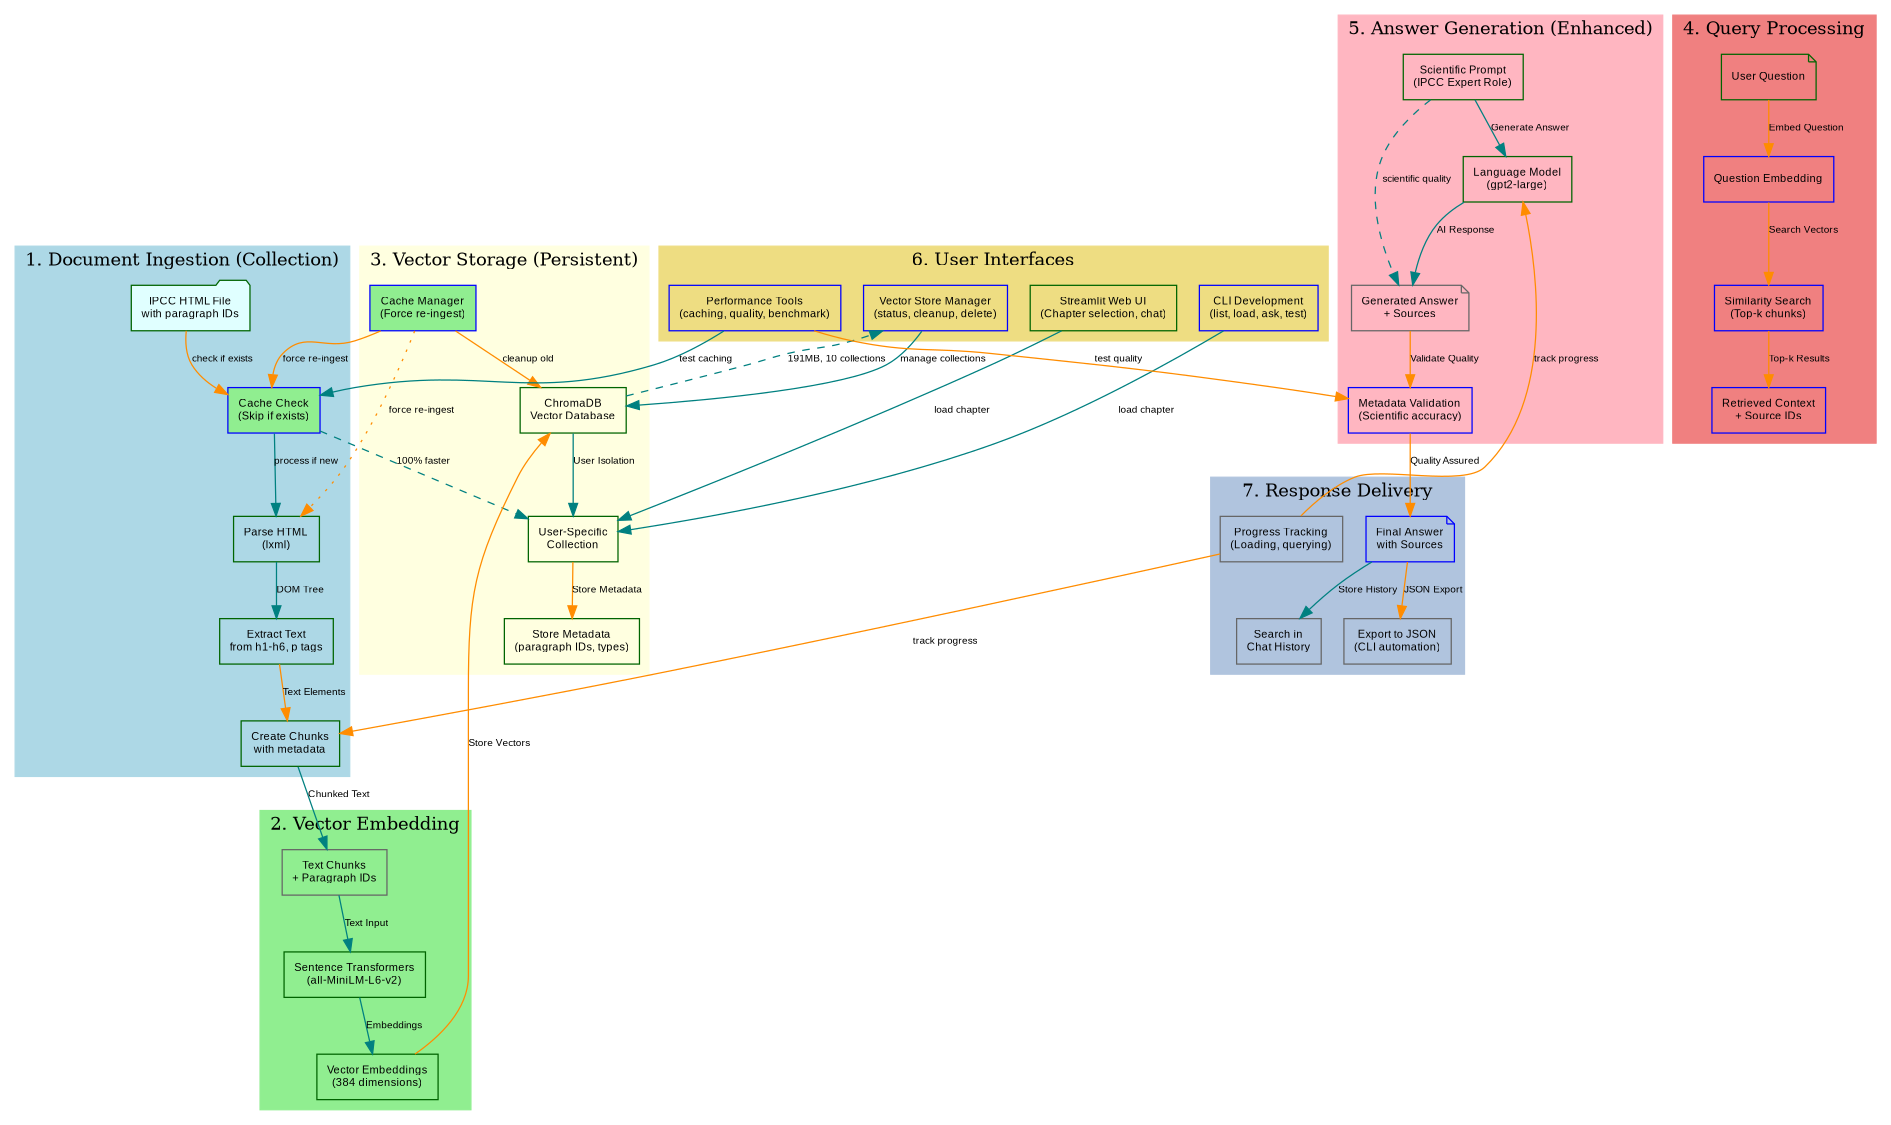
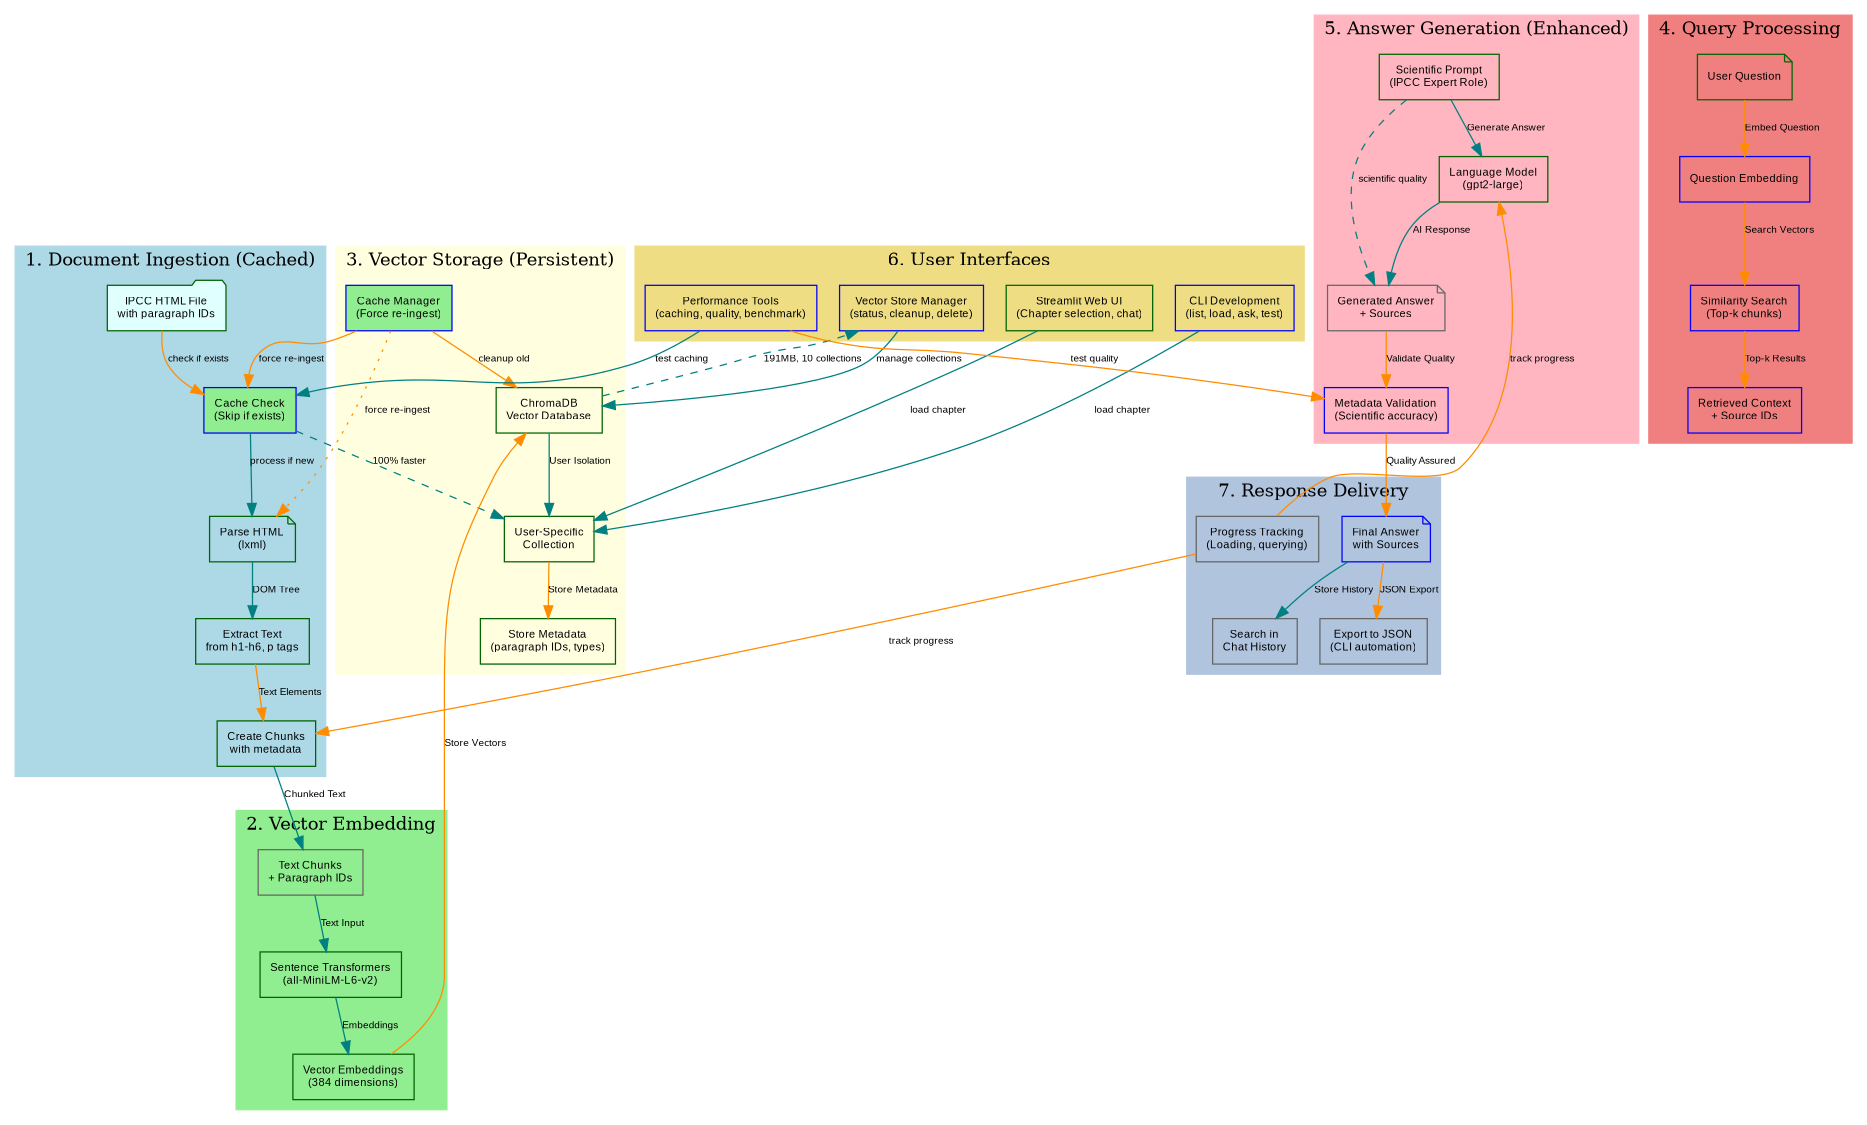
  digraph {
    rankdir=TB
    node [color=darkgreen fillcolor=lightgreen fontname=Arial fontsize=9 shape=box style=filled]
    edge [color=darkorange fontname=Arial fontsize=8]
    n1 [fillcolor=lightcyan label="IPCC HTML File\nwith paragraph IDs" shape=folder]
    n2 [color=blue label="Cache Check\n(Skip if exists)"]
-   n3 [fillcolor=lightblue label="Parse HTML\n(lxml)"]
+   n3 [fillcolor=lightblue label="Parse HTML\n(lxml)" shape=note]
    n4 [fillcolor=lightblue label="Extract Text\nfrom h1-h6, p tags"]
    n5 [fillcolor=lightblue label="Create Chunks\nwith metadata"]
    n6 [color=gray40 label="Text Chunks\n+ Paragraph IDs"]
    n7 [label="Sentence Transformers\n(all-MiniLM-L6-v2)"]
    n8 [label="Vector Embeddings\n(384 dimensions)"]
    n9 [fillcolor=lightyellow label="ChromaDB\nVector Database"]
    n10 [fillcolor=lightyellow label="User-Specific\nCollection"]
    n11 [fillcolor=lightyellow label="Store Metadata\n(paragraph IDs, types)"]
    n12 [color=blue label="Cache Manager\n(Force re-ingest)"]
    n13 [fillcolor=lightcoral label="User Question" shape=note]
    n14 [color=blue fillcolor=lightcoral label="Question Embedding"]
    n15 [color=blue fillcolor=lightcoral label="Similarity Search\n(Top-k chunks)"]
    n16 [color=blue fillcolor=lightcoral label="Retrieved Context\n+ Source IDs"]
    n17 [fillcolor=lightpink label="Scientific Prompt\n(IPCC Expert Role)"]
    n18 [fillcolor=lightpink label="Language Model\n(gpt2-large)"]
    n19 [color=gray40 fillcolor=lightpink label="Generated Answer\n+ Sources" shape=note]
    n20 [color=blue fillcolor=lightpink label="Metadata Validation\n(Scientific accuracy)"]
    n21 [fillcolor=lightgoldenrod label="Streamlit Web UI\n(Chapter selection, chat)"]
    n22 [color=blue fillcolor=lightgoldenrod label="CLI Development\n(list, load, ask, test)"]
    n23 [color=blue fillcolor=lightgoldenrod label="Vector Store Manager\n(status, cleanup, delete)"]
    n24 [color=blue fillcolor=lightgoldenrod label="Performance Tools\n(caching, quality, benchmark)"]
    n25 [color=blue fillcolor=lightsteelblue label="Final Answer\nwith Sources" shape=note]
    n26 [color=gray40 fillcolor=lightsteelblue label="Search in\nChat History"]
    n27 [color=gray40 fillcolor=lightsteelblue label="Export to JSON\n(CLI automation)"]
    n28 [color=gray40 fillcolor=lightsteelblue label="Progress Tracking\n(Loading, querying)"]
    subgraph cluster_1 {
      color=lightblue
-     label="1. Document Ingestion (Collection)"
+     label="1. Document Ingestion (Cached)"
      style=filled
      n1
      n2
      n3
      n4
      n5
    }
    subgraph cluster_2 {
      color=lightgreen
      label="2. Vector Embedding"
      style=filled
      n6
      n7
      n8
    }
    subgraph cluster_3 {
      color=lightyellow
      label="3. Vector Storage (Persistent)"
      style=filled
      n9
      n10
      n11
      n12
    }
    subgraph cluster_4 {
      color=lightcoral
      label="4. Query Processing"
      style=filled
      n13
      n14
      n15
      n16
    }
    subgraph cluster_5 {
      color=lightpink
      label="5. Answer Generation (Enhanced)"
      style=filled
      n17
      n18
      n19
      n20
    }
    subgraph cluster_6 {
      color=lightgoldenrod
      label="6. User Interfaces"
      style=filled
      n21
      n22
      n23
      n24
    }
    subgraph cluster_7 {
      color=lightsteelblue
      label="7. Response Delivery"
      style=filled
      n25
      n26
      n27
      n28
    }
    n1 -> n2 [label="check if exists"]
    n2 -> n3 [color=teal label="process if new"]
    n2 -> n10 [color=teal label="100% faster" style=dashed]
    n3 -> n4 [color=teal label="DOM Tree"]
    n4 -> n5 [label="Text Elements"]
    n5 -> n6 [color=teal label="Chunked Text"]
    n6 -> n7 [color=teal label="Text Input"]
    n7 -> n8 [color=teal label=Embeddings]
    n8 -> n9 [label="Store Vectors"]
    n9 -> n10 [color=teal label="User Isolation"]
    n9 -> n23 [color=teal label="191MB, 10 collections" style=dashed]
    n10 -> n11 [label="Store Metadata"]
    n12 -> n2 [label="force re-ingest"]
    n12 -> n3 [label="force re-ingest" style=dotted]
    n12 -> n9 [label="cleanup old"]
    n13 -> n14 [label="Embed Question"]
    n14 -> n15 [label="Search Vectors"]
    n15 -> n16 [label="Top-k Results"]
    n17 -> n18 [color=teal label="Generate Answer"]
    n17 -> n19 [color=teal label="scientific quality" style=dashed]
    n18 -> n19 [color=teal label="AI Response"]
    n19 -> n20 [label="Validate Quality"]
    n20 -> n25 [label="Quality Assured"]
    n21 -> n10 [color=teal label="load chapter"]
    n22 -> n10 [color=teal label="load chapter"]
    n23 -> n9 [color=teal label="manage collections"]
    n24 -> n2 [color=teal label="test caching"]
    n24 -> n20 [label="test quality"]
    n25 -> n26 [color=teal label="Store History"]
    n25 -> n27 [label="JSON Export"]
    n28 -> n5 [label="track progress"]
    n28 -> n18 [label="track progress"]
  }
